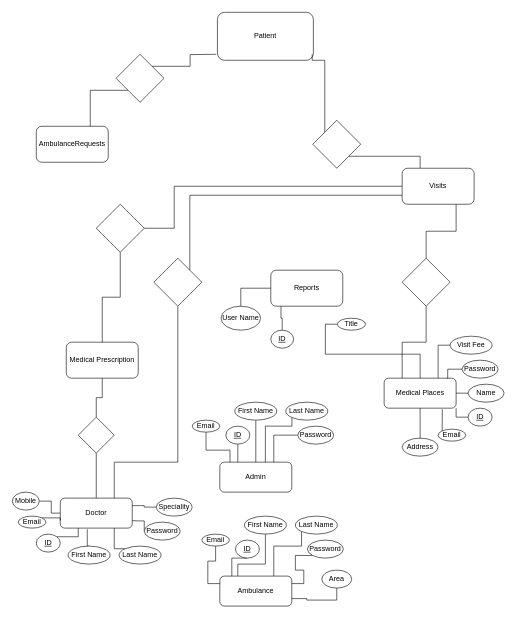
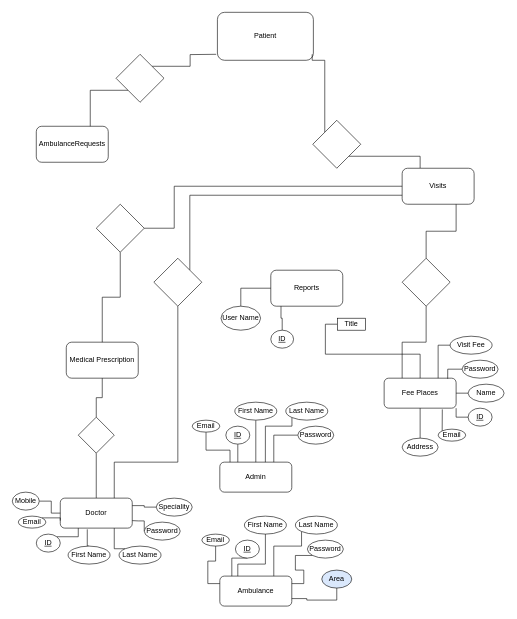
  <mxCell id="0" />
  <mxCell id="1" parent="0" />
  <mxCell id="2" value="Patient" style="rounded=1;whiteSpace=wrap;html=1;" vertex="1" parent="1"><mxGeometry x="362" y="20" width="160" height="80" as="geometry" /></mxCell>
  <mxCell id="3" value="Admin" style="rounded=1;whiteSpace=wrap;html=1;" vertex="1" parent="1"><mxGeometry x="366" y="770" width="120" height="50" as="geometry" /></mxCell>
  <mxCell id="4" value="Ambulance" style="rounded=1;whiteSpace=wrap;html=1;" vertex="1" parent="1"><mxGeometry x="366" y="960" width="120" height="50" as="geometry" /></mxCell>
  <mxCell id="5" style="edgeStyle=orthogonalEdgeStyle;rounded=0;orthogonalLoop=1;jettySize=auto;html=1;exitX=0.5;exitY=0;exitDx=0;exitDy=0;entryX=0.5;entryY=1;entryDx=0;entryDy=0;endArrow=none;endFill=0;" edge="1" parent="1" source="6" target="52"><mxGeometry relative="1" as="geometry" /></mxCell>
  <mxCell id="6" value="Doctor" style="rounded=1;whiteSpace=wrap;html=1;" vertex="1" parent="1"><mxGeometry x="100" y="830" width="120" height="50" as="geometry" /></mxCell>
- <mxCell id="7" value="Medical Places" style="rounded=1;whiteSpace=wrap;html=1;" vertex="1" parent="1"><mxGeometry x="640" y="630" width="120" height="50" as="geometry" /></mxCell>
+ <mxCell id="7" value="Fee Places" style="rounded=1;whiteSpace=wrap;html=1;" vertex="1" parent="1"><mxGeometry x="640" y="630" width="120" height="50" as="geometry" /></mxCell>
  <mxCell id="8" value="AmbulanceRequests" style="rounded=1;whiteSpace=wrap;html=1;" vertex="1" parent="1"><mxGeometry x="60" y="210" width="120" height="60" as="geometry" /></mxCell>
  <mxCell id="9" style="edgeStyle=orthogonalEdgeStyle;rounded=0;orthogonalLoop=1;jettySize=auto;html=1;exitX=0.25;exitY=0;exitDx=0;exitDy=0;entryX=1;entryY=1;entryDx=0;entryDy=0;endArrow=none;endFill=0;" edge="1" parent="1" source="10" target="82"><mxGeometry relative="1" as="geometry" /></mxCell>
  <mxCell id="10" value="Visits" style="rounded=1;whiteSpace=wrap;html=1;" vertex="1" parent="1"><mxGeometry x="670" y="280" width="120" height="60" as="geometry" /></mxCell>
  <mxCell id="11" value="Medical Prescription" style="rounded=1;whiteSpace=wrap;html=1;" vertex="1" parent="1"><mxGeometry x="110" y="570" width="120" height="60" as="geometry" /></mxCell>
  <mxCell id="12" style="edgeStyle=orthogonalEdgeStyle;rounded=0;orthogonalLoop=1;jettySize=auto;html=1;exitX=0.5;exitY=1;exitDx=0;exitDy=0;entryX=0.25;entryY=0;entryDx=0;entryDy=0;endArrow=none;endFill=0;" edge="1" parent="1" source="13" target="3"><mxGeometry relative="1" as="geometry" /></mxCell>
  <mxCell id="13" value="&lt;u&gt;ID&lt;/u&gt;" style="ellipse;whiteSpace=wrap;html=1;" vertex="1" parent="1"><mxGeometry x="376" y="710" width="40" height="30" as="geometry" /></mxCell>
  <mxCell id="14" style="edgeStyle=orthogonalEdgeStyle;rounded=0;orthogonalLoop=1;jettySize=auto;html=1;exitX=0.5;exitY=1;exitDx=0;exitDy=0;entryX=0.5;entryY=0;entryDx=0;entryDy=0;endArrow=none;endFill=0;" edge="1" parent="1" source="15" target="3"><mxGeometry relative="1" as="geometry" /></mxCell>
  <mxCell id="15" value="First Name" style="ellipse;whiteSpace=wrap;html=1;" vertex="1" parent="1"><mxGeometry x="391" y="670" width="70" height="30" as="geometry" /></mxCell>
  <mxCell id="16" value="" style="edgeStyle=orthogonalEdgeStyle;rounded=0;orthogonalLoop=1;jettySize=auto;html=1;entryX=0.633;entryY=0;entryDx=0;entryDy=0;entryPerimeter=0;exitX=0;exitY=1;exitDx=0;exitDy=0;endArrow=none;endFill=0;" edge="1" parent="1" source="17" target="3"><mxGeometry relative="1" as="geometry"><mxPoint x="511" y="780" as="targetPoint" /><Array as="points"><mxPoint x="486" y="710" /><mxPoint x="442" y="710" /></Array></mxGeometry></mxCell>
  <mxCell id="17" value="Last Name" style="ellipse;whiteSpace=wrap;html=1;" vertex="1" parent="1"><mxGeometry x="476" y="670" width="70" height="30" as="geometry" /></mxCell>
  <mxCell id="18" style="edgeStyle=orthogonalEdgeStyle;rounded=0;orthogonalLoop=1;jettySize=auto;html=1;entryX=0.142;entryY=0;entryDx=0;entryDy=0;entryPerimeter=0;endArrow=none;endFill=0;" edge="1" parent="1" source="19" target="3"><mxGeometry relative="1" as="geometry"><Array as="points"><mxPoint x="343" y="750" /><mxPoint x="383" y="750" /></Array></mxGeometry></mxCell>
  <mxCell id="19" value="Email" style="ellipse;whiteSpace=wrap;html=1;" vertex="1" parent="1"><mxGeometry x="320" y="700" width="46" height="20" as="geometry" /></mxCell>
  <mxCell id="20" style="edgeStyle=orthogonalEdgeStyle;rounded=0;orthogonalLoop=1;jettySize=auto;html=1;entryX=0.75;entryY=0;entryDx=0;entryDy=0;endArrow=none;endFill=0;" edge="1" parent="1" source="21" target="3"><mxGeometry relative="1" as="geometry" /></mxCell>
  <mxCell id="21" value="Password" style="ellipse;whiteSpace=wrap;html=1;" vertex="1" parent="1"><mxGeometry x="496" y="710" width="60" height="30" as="geometry" /></mxCell>
  <mxCell id="22" style="edgeStyle=orthogonalEdgeStyle;rounded=0;orthogonalLoop=1;jettySize=auto;html=1;exitX=0.5;exitY=1;exitDx=0;exitDy=0;entryX=0.167;entryY=0;entryDx=0;entryDy=0;entryPerimeter=0;endArrow=none;endFill=0;" edge="1" parent="1" source="23" target="4"><mxGeometry relative="1" as="geometry" /></mxCell>
  <mxCell id="23" value="&lt;u&gt;ID&lt;/u&gt;" style="ellipse;whiteSpace=wrap;html=1;" vertex="1" parent="1"><mxGeometry x="392" y="900" width="40" height="30" as="geometry" /></mxCell>
  <mxCell id="24" style="edgeStyle=orthogonalEdgeStyle;rounded=0;orthogonalLoop=1;jettySize=auto;html=1;entryX=0.25;entryY=0;entryDx=0;entryDy=0;endArrow=none;endFill=0;" edge="1" parent="1" source="25" target="4"><mxGeometry relative="1" as="geometry"><Array as="points"><mxPoint x="442" y="940" /><mxPoint x="396" y="940" /></Array></mxGeometry></mxCell>
  <mxCell id="25" value="First Name" style="ellipse;whiteSpace=wrap;html=1;" vertex="1" parent="1"><mxGeometry x="407" y="860" width="70" height="30" as="geometry" /></mxCell>
  <mxCell id="26" style="edgeStyle=orthogonalEdgeStyle;rounded=0;orthogonalLoop=1;jettySize=auto;html=1;exitX=0;exitY=1;exitDx=0;exitDy=0;entryX=0.75;entryY=0;entryDx=0;entryDy=0;endArrow=none;endFill=0;" edge="1" parent="1" source="27" target="4"><mxGeometry relative="1" as="geometry"><Array as="points"><mxPoint x="502" y="910" /><mxPoint x="456" y="910" /></Array></mxGeometry></mxCell>
  <mxCell id="27" value="Last Name" style="ellipse;whiteSpace=wrap;html=1;" vertex="1" parent="1"><mxGeometry x="492" y="860" width="70" height="30" as="geometry" /></mxCell>
  <mxCell id="28" style="edgeStyle=orthogonalEdgeStyle;rounded=0;orthogonalLoop=1;jettySize=auto;html=1;exitX=0.5;exitY=1;exitDx=0;exitDy=0;entryX=0;entryY=0.25;entryDx=0;entryDy=0;endArrow=none;endFill=0;" edge="1" parent="1" source="29" target="4"><mxGeometry relative="1" as="geometry" /></mxCell>
  <mxCell id="29" value="Email" style="ellipse;whiteSpace=wrap;html=1;" vertex="1" parent="1"><mxGeometry x="336" y="890" width="46" height="20" as="geometry" /></mxCell>
  <mxCell id="30" style="edgeStyle=orthogonalEdgeStyle;rounded=0;orthogonalLoop=1;jettySize=auto;html=1;exitX=0;exitY=1;exitDx=0;exitDy=0;entryX=1;entryY=0.25;entryDx=0;entryDy=0;endArrow=none;endFill=0;" edge="1" parent="1" source="31" target="4"><mxGeometry relative="1" as="geometry" /></mxCell>
  <mxCell id="31" value="Password" style="ellipse;whiteSpace=wrap;html=1;" vertex="1" parent="1"><mxGeometry x="512" y="900" width="60" height="30" as="geometry" /></mxCell>
  <mxCell id="32" style="edgeStyle=orthogonalEdgeStyle;rounded=0;orthogonalLoop=1;jettySize=auto;html=1;exitX=0.5;exitY=1;exitDx=0;exitDy=0;entryX=1;entryY=0.75;entryDx=0;entryDy=0;endArrow=none;endFill=0;" edge="1" parent="1" source="33" target="4"><mxGeometry relative="1" as="geometry" /></mxCell>
- <mxCell id="33" value="Area" style="ellipse;whiteSpace=wrap;html=1;" vertex="1" parent="1"><mxGeometry x="536" y="950" width="50" height="30" as="geometry" /></mxCell>
+ <mxCell id="33" value="Area" style="ellipse;whiteSpace=wrap;html=1;fillColor=#dae8fc;" vertex="1" parent="1"><mxGeometry x="536" y="950" width="50" height="30" as="geometry" /></mxCell>
  <mxCell id="34" style="edgeStyle=orthogonalEdgeStyle;rounded=0;orthogonalLoop=1;jettySize=auto;html=1;exitX=0;exitY=0.5;exitDx=0;exitDy=0;entryX=1;entryY=1;entryDx=0;entryDy=0;endArrow=none;endFill=0;" edge="1" parent="1" source="35" target="7"><mxGeometry relative="1" as="geometry" /></mxCell>
  <mxCell id="35" value="&lt;u&gt;ID&lt;/u&gt;" style="ellipse;whiteSpace=wrap;html=1;" vertex="1" parent="1"><mxGeometry x="780" y="680" width="40" height="30" as="geometry" /></mxCell>
  <mxCell id="36" style="edgeStyle=orthogonalEdgeStyle;rounded=0;orthogonalLoop=1;jettySize=auto;html=1;exitX=0;exitY=0.5;exitDx=0;exitDy=0;entryX=1;entryY=0.5;entryDx=0;entryDy=0;endArrow=none;endFill=0;" edge="1" parent="1" source="37" target="7"><mxGeometry relative="1" as="geometry" /></mxCell>
  <mxCell id="37" value="Name" style="ellipse;whiteSpace=wrap;html=1;" vertex="1" parent="1"><mxGeometry x="780" y="640" width="60" height="30" as="geometry" /></mxCell>
  <mxCell id="38" style="edgeStyle=orthogonalEdgeStyle;rounded=0;orthogonalLoop=1;jettySize=auto;html=1;exitX=0;exitY=0.5;exitDx=0;exitDy=0;entryX=0.75;entryY=0;entryDx=0;entryDy=0;endArrow=none;endFill=0;" edge="1" parent="1" source="39" target="7"><mxGeometry relative="1" as="geometry" /></mxCell>
  <mxCell id="39" value="Visit Fee" style="ellipse;whiteSpace=wrap;html=1;" vertex="1" parent="1"><mxGeometry x="750" y="560" width="70" height="30" as="geometry" /></mxCell>
  <mxCell id="40" style="edgeStyle=orthogonalEdgeStyle;rounded=0;orthogonalLoop=1;jettySize=auto;html=1;exitX=0;exitY=0;exitDx=0;exitDy=0;entryX=0.808;entryY=1.04;entryDx=0;entryDy=0;entryPerimeter=0;endArrow=none;endFill=0;" edge="1" parent="1" source="41" target="7"><mxGeometry relative="1" as="geometry" /></mxCell>
  <mxCell id="41" value="Email" style="ellipse;whiteSpace=wrap;html=1;" vertex="1" parent="1"><mxGeometry x="730" y="715" width="46" height="20" as="geometry" /></mxCell>
  <mxCell id="42" style="edgeStyle=orthogonalEdgeStyle;rounded=0;orthogonalLoop=1;jettySize=auto;html=1;exitX=0;exitY=0.5;exitDx=0;exitDy=0;entryX=0.883;entryY=0.02;entryDx=0;entryDy=0;entryPerimeter=0;endArrow=none;endFill=0;" edge="1" parent="1" source="43" target="7"><mxGeometry relative="1" as="geometry" /></mxCell>
  <mxCell id="43" value="Password" style="ellipse;whiteSpace=wrap;html=1;" vertex="1" parent="1"><mxGeometry x="770" y="600" width="60" height="30" as="geometry" /></mxCell>
  <mxCell id="44" style="edgeStyle=orthogonalEdgeStyle;rounded=0;orthogonalLoop=1;jettySize=auto;html=1;exitX=0.5;exitY=0;exitDx=0;exitDy=0;entryX=0.5;entryY=1;entryDx=0;entryDy=0;endArrow=none;endFill=0;" edge="1" parent="1" source="45" target="7"><mxGeometry relative="1" as="geometry" /></mxCell>
  <mxCell id="45" value="Address" style="ellipse;whiteSpace=wrap;html=1;" vertex="1" parent="1"><mxGeometry x="670" y="730" width="60" height="30" as="geometry" /></mxCell>
  <mxCell id="46" value="Reports" style="rounded=1;whiteSpace=wrap;html=1;" vertex="1" parent="1"><mxGeometry x="451" y="450" width="120" height="60" as="geometry" /></mxCell>
  <mxCell id="47" style="edgeStyle=orthogonalEdgeStyle;rounded=0;orthogonalLoop=1;jettySize=auto;html=1;exitX=0.5;exitY=0;exitDx=0;exitDy=0;entryX=0.142;entryY=1;entryDx=0;entryDy=0;entryPerimeter=0;endArrow=none;endFill=0;" edge="1" parent="1" source="48" target="46"><mxGeometry relative="1" as="geometry" /></mxCell>
  <mxCell id="48" value="ID" style="ellipse;whiteSpace=wrap;html=1;fontStyle=4" vertex="1" parent="1"><mxGeometry x="451" y="550" width="38" height="30" as="geometry" /></mxCell>
  <mxCell id="49" style="edgeStyle=orthogonalEdgeStyle;rounded=0;orthogonalLoop=1;jettySize=auto;html=1;exitX=0;exitY=0.5;exitDx=0;exitDy=0;endArrow=none;endFill=0;" edge="1" parent="1" source="50" target="7"><mxGeometry relative="1" as="geometry" /></mxCell>
- <mxCell id="50" value="Title" style="ellipse;whiteSpace=wrap;html=1;" vertex="1" parent="1"><mxGeometry x="562" y="530" width="47" height="20" as="geometry" /></mxCell>
+ <mxCell id="50" value="Title" style="whiteSpace=wrap;html=1;rounded=0;" vertex="1" parent="1"><mxGeometry x="562" y="530" width="47" height="20" as="geometry" /></mxCell>
  <mxCell id="51" style="edgeStyle=orthogonalEdgeStyle;rounded=0;orthogonalLoop=1;jettySize=auto;html=1;exitX=0.5;exitY=0;exitDx=0;exitDy=0;endArrow=none;endFill=0;" edge="1" parent="1" source="52" target="11"><mxGeometry relative="1" as="geometry" /></mxCell>
  <mxCell id="52" value="" style="rhombus;whiteSpace=wrap;html=1;" vertex="1" parent="1"><mxGeometry x="130" y="695" width="60" height="60" as="geometry" /></mxCell>
  <mxCell id="53" style="edgeStyle=orthogonalEdgeStyle;rounded=0;orthogonalLoop=1;jettySize=auto;html=1;exitX=1;exitY=0;exitDx=0;exitDy=0;entryX=0.25;entryY=1;entryDx=0;entryDy=0;endArrow=none;endFill=0;" edge="1" parent="1" source="54" target="6"><mxGeometry relative="1" as="geometry" /></mxCell>
  <mxCell id="54" value="&lt;u&gt;ID&lt;/u&gt;" style="ellipse;whiteSpace=wrap;html=1;" vertex="1" parent="1"><mxGeometry x="60" y="890" width="40" height="30" as="geometry" /></mxCell>
  <mxCell id="55" style="edgeStyle=orthogonalEdgeStyle;rounded=0;orthogonalLoop=1;jettySize=auto;html=1;exitX=0.5;exitY=0;exitDx=0;exitDy=0;entryX=0.375;entryY=1.04;entryDx=0;entryDy=0;entryPerimeter=0;endArrow=none;endFill=0;" edge="1" parent="1" source="56" target="6"><mxGeometry relative="1" as="geometry" /></mxCell>
  <mxCell id="56" value="First Name" style="ellipse;whiteSpace=wrap;html=1;" vertex="1" parent="1"><mxGeometry x="113" y="910" width="70" height="30" as="geometry" /></mxCell>
  <mxCell id="57" style="edgeStyle=orthogonalEdgeStyle;rounded=0;orthogonalLoop=1;jettySize=auto;html=1;exitX=0;exitY=0;exitDx=0;exitDy=0;entryX=0.75;entryY=1;entryDx=0;entryDy=0;endArrow=none;endFill=0;" edge="1" parent="1" source="58" target="6"><mxGeometry relative="1" as="geometry" /></mxCell>
  <mxCell id="58" value="Last Name" style="ellipse;whiteSpace=wrap;html=1;" vertex="1" parent="1"><mxGeometry x="198" y="910" width="70" height="30" as="geometry" /></mxCell>
  <mxCell id="59" style="edgeStyle=orthogonalEdgeStyle;rounded=0;orthogonalLoop=1;jettySize=auto;html=1;exitX=1;exitY=0;exitDx=0;exitDy=0;entryX=0;entryY=0.75;entryDx=0;entryDy=0;endArrow=none;endFill=0;" edge="1" parent="1" source="60" target="6"><mxGeometry relative="1" as="geometry" /></mxCell>
  <mxCell id="60" value="Email" style="ellipse;whiteSpace=wrap;html=1;" vertex="1" parent="1"><mxGeometry x="30" y="860" width="46" height="20" as="geometry" /></mxCell>
  <mxCell id="61" style="edgeStyle=orthogonalEdgeStyle;rounded=0;orthogonalLoop=1;jettySize=auto;html=1;exitX=0;exitY=0.5;exitDx=0;exitDy=0;entryX=1;entryY=0.75;entryDx=0;entryDy=0;endArrow=none;endFill=0;" edge="1" parent="1" source="62" target="6"><mxGeometry relative="1" as="geometry"><Array as="points"><mxPoint x="240" y="868" /><mxPoint x="230" y="868" /></Array></mxGeometry></mxCell>
  <mxCell id="62" value="Password" style="ellipse;whiteSpace=wrap;html=1;" vertex="1" parent="1"><mxGeometry x="240" y="870" width="60" height="30" as="geometry" /></mxCell>
  <mxCell id="63" style="edgeStyle=orthogonalEdgeStyle;rounded=0;orthogonalLoop=1;jettySize=auto;html=1;exitX=1;exitY=0.5;exitDx=0;exitDy=0;entryX=0;entryY=0.5;entryDx=0;entryDy=0;endArrow=none;endFill=0;" edge="1" parent="1" source="64" target="6"><mxGeometry relative="1" as="geometry" /></mxCell>
  <mxCell id="64" value="Mobile" style="ellipse;whiteSpace=wrap;html=1;" vertex="1" parent="1"><mxGeometry y="820" width="45" height="30" as="geometry" x="20" /></mxCell>
  <mxCell id="65" style="edgeStyle=orthogonalEdgeStyle;rounded=0;orthogonalLoop=1;jettySize=auto;html=1;exitX=0;exitY=0.5;exitDx=0;exitDy=0;entryX=1;entryY=0.25;entryDx=0;entryDy=0;endArrow=none;endFill=0;" edge="1" parent="1" source="66" target="6"><mxGeometry relative="1" as="geometry" /></mxCell>
  <mxCell id="66" value="Speciality" style="ellipse;whiteSpace=wrap;html=1;" vertex="1" parent="1"><mxGeometry x="260" y="830" width="60" height="30" as="geometry" /></mxCell>
  <mxCell id="67" style="edgeStyle=orthogonalEdgeStyle;rounded=0;orthogonalLoop=1;jettySize=auto;html=1;exitX=0.5;exitY=0;exitDx=0;exitDy=0;endArrow=none;endFill=0;" edge="1" parent="1" source="68" target="46"><mxGeometry relative="1" as="geometry" /></mxCell>
  <mxCell id="68" value="User Name" style="ellipse;whiteSpace=wrap;html=1;" vertex="1" parent="1"><mxGeometry x="368" y="510" width="66" height="40" as="geometry" /></mxCell>
  <mxCell id="69" style="edgeStyle=orthogonalEdgeStyle;rounded=0;orthogonalLoop=1;jettySize=auto;html=1;exitX=0;exitY=1;exitDx=0;exitDy=0;entryX=0.75;entryY=0;entryDx=0;entryDy=0;endArrow=none;endFill=0;" edge="1" parent="1" source="71" target="8"><mxGeometry relative="1" as="geometry" /></mxCell>
  <mxCell id="70" style="edgeStyle=orthogonalEdgeStyle;rounded=0;orthogonalLoop=1;jettySize=auto;html=1;exitX=1;exitY=0;exitDx=0;exitDy=0;endArrow=none;endFill=0;" edge="1" parent="1" source="71"><mxGeometry relative="1" as="geometry"><mxPoint x="360" y="90" as="targetPoint" /></mxGeometry></mxCell>
  <mxCell id="71" value="" style="rhombus;whiteSpace=wrap;html=1;" vertex="1" parent="1"><mxGeometry x="193" y="90" width="80" height="80" as="geometry" /></mxCell>
  <mxCell id="72" style="edgeStyle=orthogonalEdgeStyle;rounded=0;orthogonalLoop=1;jettySize=auto;html=1;exitX=0.5;exitY=1;exitDx=0;exitDy=0;entryX=0.25;entryY=0;entryDx=0;entryDy=0;endArrow=none;endFill=0;" edge="1" parent="1" source="74" target="7"><mxGeometry relative="1" as="geometry" /></mxCell>
  <mxCell id="73" style="edgeStyle=orthogonalEdgeStyle;rounded=0;orthogonalLoop=1;jettySize=auto;html=1;exitX=0.5;exitY=0;exitDx=0;exitDy=0;entryX=0.75;entryY=1;entryDx=0;entryDy=0;endArrow=none;endFill=0;" edge="1" parent="1" source="74" target="10"><mxGeometry relative="1" as="geometry" /></mxCell>
  <mxCell id="74" value="" style="rhombus;whiteSpace=wrap;html=1;" vertex="1" parent="1"><mxGeometry x="670" y="430" width="80" height="80" as="geometry" /></mxCell>
  <mxCell id="75" style="edgeStyle=orthogonalEdgeStyle;rounded=0;orthogonalLoop=1;jettySize=auto;html=1;exitX=0.5;exitY=1;exitDx=0;exitDy=0;entryX=0.5;entryY=0;entryDx=0;entryDy=0;endArrow=none;endFill=0;" edge="1" parent="1" source="77" target="11"><mxGeometry relative="1" as="geometry" /></mxCell>
  <mxCell id="76" style="edgeStyle=orthogonalEdgeStyle;rounded=0;orthogonalLoop=1;jettySize=auto;html=1;exitX=1;exitY=0.5;exitDx=0;exitDy=0;entryX=0;entryY=0.5;entryDx=0;entryDy=0;endArrow=none;endFill=0;" edge="1" parent="1" source="77" target="10"><mxGeometry relative="1" as="geometry"><Array as="points"><mxPoint x="290" y="380" /><mxPoint x="290" y="310" /></Array></mxGeometry></mxCell>
  <mxCell id="77" value="" style="rhombus;whiteSpace=wrap;html=1;" vertex="1" parent="1"><mxGeometry x="160" y="340" width="80" height="80" as="geometry" /></mxCell>
  <mxCell id="78" style="edgeStyle=orthogonalEdgeStyle;rounded=0;orthogonalLoop=1;jettySize=auto;html=1;exitX=0.5;exitY=1;exitDx=0;exitDy=0;entryX=0.75;entryY=0;entryDx=0;entryDy=0;endArrow=none;endFill=0;" edge="1" parent="1" source="80" target="6"><mxGeometry relative="1" as="geometry"><Array as="points"><mxPoint x="296" y="770" /><mxPoint x="190" y="770" /></Array></mxGeometry></mxCell>
  <mxCell id="79" style="edgeStyle=orthogonalEdgeStyle;rounded=0;orthogonalLoop=1;jettySize=auto;html=1;exitX=1;exitY=0;exitDx=0;exitDy=0;entryX=0;entryY=0.75;entryDx=0;entryDy=0;endArrow=none;endFill=0;" edge="1" parent="1" source="80" target="10"><mxGeometry relative="1" as="geometry"><Array as="points"><mxPoint x="316" y="325" /></Array></mxGeometry></mxCell>
  <mxCell id="80" value="" style="rhombus;whiteSpace=wrap;html=1;" vertex="1" parent="1"><mxGeometry x="256" y="430" width="80" height="80" as="geometry" /></mxCell>
  <mxCell id="81" style="edgeStyle=orthogonalEdgeStyle;rounded=0;orthogonalLoop=1;jettySize=auto;html=1;exitX=0;exitY=0;exitDx=0;exitDy=0;endArrow=none;endFill=0;" edge="1" parent="1" source="82"><mxGeometry relative="1" as="geometry"><mxPoint x="520" y="90" as="targetPoint" /><Array as="points"><mxPoint x="541" y="100" /></Array></mxGeometry></mxCell>
  <mxCell id="82" value="" style="rhombus;whiteSpace=wrap;html=1;" vertex="1" parent="1"><mxGeometry x="521" y="200" width="80" height="80" as="geometry" /></mxCell>
